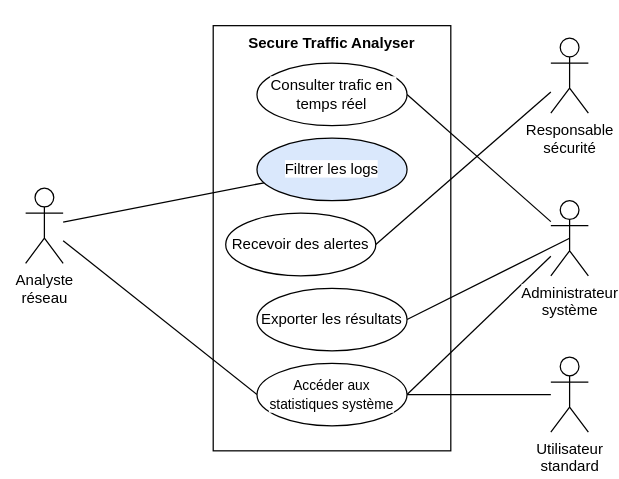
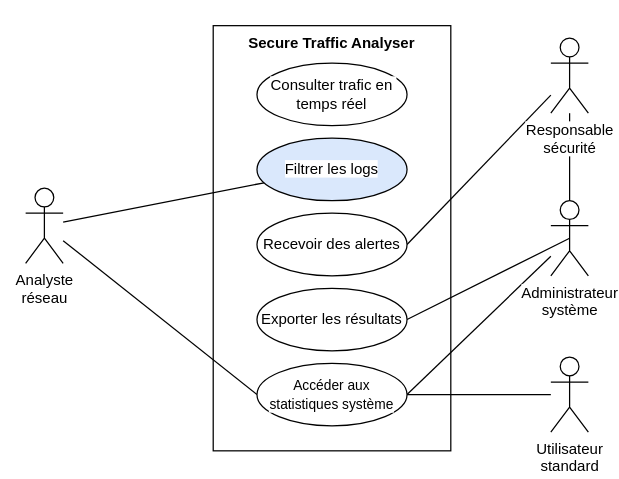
  <mxCell id="0" />
  <mxCell id="1" parent="0" />
  <mxCell id="2" value="&lt;span style=&quot;font-weight: 700;&quot;&gt;Secure Traffic Analyser&lt;/span&gt;" style="rounded=0;whiteSpace=wrap;html=1;verticalAlign=top;" vertex="1" parent="1"><mxGeometry x="170" y="20" width="190" height="340" as="geometry" /></mxCell>
  <mxCell id="3" style="rounded=0;orthogonalLoop=1;jettySize=auto;html=1;endArrow=none;startFill=0;" edge="1" parent="1" source="5" target="16"><mxGeometry relative="1" as="geometry" /></mxCell>
  <mxCell id="4" style="rounded=0;orthogonalLoop=1;jettySize=auto;html=1;entryX=0;entryY=0.5;entryDx=0;entryDy=0;endArrow=none;startFill=0;" edge="1" parent="1" source="5" target="15"><mxGeometry relative="1" as="geometry" /></mxCell>
  <mxCell id="5" value="&lt;span style=&quot;font-family: Aptos, Aptos_EmbeddedFont, Aptos_MSFontService, sans-serif; font-variant-ligatures: none; text-align: justify; white-space: pre-wrap; background-color: rgb(255, 255, 255);&quot;&gt;&lt;font style=&quot;font-size: 12px;&quot;&gt;Analyste réseau&lt;/font&gt;&lt;/span&gt;" style="shape=umlActor;verticalLabelPosition=bottom;verticalAlign=top;html=1;outlineConnect=0;" vertex="1" parent="1"><mxGeometry x="20" y="150" width="30" height="60" as="geometry" /></mxCell>
  <mxCell id="6" style="rounded=0;orthogonalLoop=1;jettySize=auto;html=1;exitX=0.5;exitY=0.5;exitDx=0;exitDy=0;exitPerimeter=0;entryX=1;entryY=0.5;entryDx=0;entryDy=0;endArrow=none;startFill=0;" edge="1" parent="1" source="9" target="17"><mxGeometry relative="1" as="geometry" /></mxCell>
  <mxCell id="7" style="rounded=0;orthogonalLoop=1;jettySize=auto;html=1;entryX=1;entryY=0.5;entryDx=0;entryDy=0;endArrow=none;startFill=0;" edge="1" parent="1" source="9" target="15"><mxGeometry relative="1" as="geometry" /></mxCell>
- <mxCell id="8" style="rounded=0;orthogonalLoop=1;jettySize=auto;html=1;entryX=1;entryY=0.5;entryDx=0;entryDy=0;endArrow=none;startFill=0;" edge="1" parent="1" source="9" target="14"><mxGeometry relative="1" as="geometry" /></mxCell>
+ <mxCell id="8" style="rounded=0;orthogonalLoop=1;jettySize=auto;html=1;endArrow=none;startFill=0;" edge="1" parent="1" source="9" target="11"><mxGeometry relative="1" as="geometry" /></mxCell>
  <mxCell id="9" value="&lt;span style=&quot;font-family: Aptos, Aptos_EmbeddedFont, Aptos_MSFontService, sans-serif; font-variant-ligatures: none; text-align: justify; white-space: pre-wrap; background-color: rgb(255, 255, 255);&quot;&gt;&lt;font style=&quot;font-size: 12px;&quot;&gt;Administrateur système&lt;/font&gt;&lt;/span&gt;" style="shape=umlActor;verticalLabelPosition=bottom;verticalAlign=top;html=1;outlineConnect=0;" vertex="1" parent="1"><mxGeometry x="440" y="160" width="30" height="60" as="geometry" /></mxCell>
  <mxCell id="10" style="rounded=0;orthogonalLoop=1;jettySize=auto;html=1;entryX=1;entryY=0.5;entryDx=0;entryDy=0;endArrow=none;startFill=0;" edge="1" parent="1" source="11" target="18"><mxGeometry relative="1" as="geometry" /></mxCell>
  <mxCell id="11" value="&lt;span style=&quot;font-family: Aptos, Aptos_EmbeddedFont, Aptos_MSFontService, sans-serif; font-variant-ligatures: none; text-align: justify; white-space: pre-wrap; background-color: rgb(255, 255, 255);&quot;&gt;&lt;font style=&quot;font-size: 12px;&quot;&gt;Responsable sécurité&lt;/font&gt;&lt;/span&gt;" style="shape=umlActor;verticalLabelPosition=bottom;verticalAlign=top;html=1;outlineConnect=0;" vertex="1" parent="1"><mxGeometry x="440" y="30" width="30" height="60" as="geometry" /></mxCell>
  <mxCell id="12" style="rounded=0;orthogonalLoop=1;jettySize=auto;html=1;entryX=1;entryY=0.5;entryDx=0;entryDy=0;endArrow=none;startFill=0;" edge="1" parent="1" source="13" target="15"><mxGeometry relative="1" as="geometry" /></mxCell>
  <mxCell id="13" value="&lt;span style=&quot;font-family: Aptos, Aptos_EmbeddedFont, Aptos_MSFontService, sans-serif; font-variant-ligatures: none; text-align: justify; white-space: pre-wrap; background-color: rgb(255, 255, 255);&quot;&gt;&lt;font style=&quot;font-size: 12px;&quot;&gt;Utilisateur standard&lt;/font&gt;&lt;/span&gt;" style="shape=umlActor;verticalLabelPosition=bottom;verticalAlign=top;html=1;outlineConnect=0;" vertex="1" parent="1"><mxGeometry x="440" y="285" width="30" height="60" as="geometry" /></mxCell>
  <mxCell id="14" value="&lt;span style=&quot;font-family: Aptos, Aptos_EmbeddedFont, Aptos_MSFontService, sans-serif; font-variant-ligatures: none; text-align: justify; white-space-collapse: preserve; background-color: rgb(255, 255, 255);&quot;&gt;&lt;font style=&quot;font-size: 12px;&quot;&gt;Consulter trafic en temps réel&lt;/font&gt;&lt;/span&gt;" style="ellipse;whiteSpace=wrap;html=1;" vertex="1" parent="1"><mxGeometry x="205" y="50" width="120" height="50" as="geometry" /></mxCell>
  <mxCell id="15" value="&lt;span style=&quot;font-family: Aptos, Aptos_EmbeddedFont, Aptos_MSFontService, sans-serif; font-variant-ligatures: none; text-align: justify; white-space-collapse: preserve; background-color: rgb(255, 255, 255);&quot;&gt;&lt;font style=&quot;font-size: 11px;&quot;&gt;Accéder aux statistiques système&lt;/font&gt;&lt;/span&gt;" style="ellipse;whiteSpace=wrap;html=1;" vertex="1" parent="1"><mxGeometry x="205" y="290" width="120" height="50" as="geometry" /></mxCell>
  <mxCell id="16" value="&lt;span style=&quot;font-family: Aptos, Aptos_EmbeddedFont, Aptos_MSFontService, sans-serif; font-variant-ligatures: none; text-align: justify; white-space-collapse: preserve; background-color: rgb(255, 255, 255);&quot;&gt;&lt;font style=&quot;font-size: 12px;&quot;&gt;Filtrer les logs&lt;/font&gt;&lt;/span&gt;" style="ellipse;whiteSpace=wrap;html=1;fillColor=#dae8fc;" vertex="1" parent="1"><mxGeometry x="205" y="110" width="120" height="50" as="geometry" /></mxCell>
  <mxCell id="17" value="&lt;span style=&quot;font-family: Aptos, Aptos_EmbeddedFont, Aptos_MSFontService, sans-serif; font-variant-ligatures: none; text-align: justify; white-space-collapse: preserve; background-color: rgb(255, 255, 255);&quot;&gt;&lt;font style=&quot;font-size: 12px;&quot;&gt;Exporter les résultats&lt;/font&gt;&lt;/span&gt;" style="ellipse;whiteSpace=wrap;html=1;" vertex="1" parent="1"><mxGeometry x="205" y="230" width="120" height="50" as="geometry" /></mxCell>
- <mxCell id="18" value="&lt;span style=&quot;font-family: Aptos, Aptos_EmbeddedFont, Aptos_MSFontService, sans-serif; font-variant-ligatures: none; text-align: justify; white-space-collapse: preserve; background-color: rgb(255, 255, 255);&quot;&gt;&lt;font style=&quot;font-size: 12px;&quot;&gt;Recevoir des alertes&lt;/font&gt;&lt;/span&gt;" style="ellipse;whiteSpace=wrap;html=1;" vertex="1" parent="1"><mxGeometry x="180" y="170" width="120" height="50" as="geometry" /></mxCell>
+ <mxCell id="18" value="&lt;span style=&quot;font-family: Aptos, Aptos_EmbeddedFont, Aptos_MSFontService, sans-serif; font-variant-ligatures: none; text-align: justify; white-space-collapse: preserve; background-color: rgb(255, 255, 255);&quot;&gt;&lt;font style=&quot;font-size: 12px;&quot;&gt;Recevoir des alertes&lt;/font&gt;&lt;/span&gt;" style="ellipse;whiteSpace=wrap;html=1;" vertex="1" parent="1"><mxGeometry x="205" y="170" width="120" height="50" as="geometry" /></mxCell>
